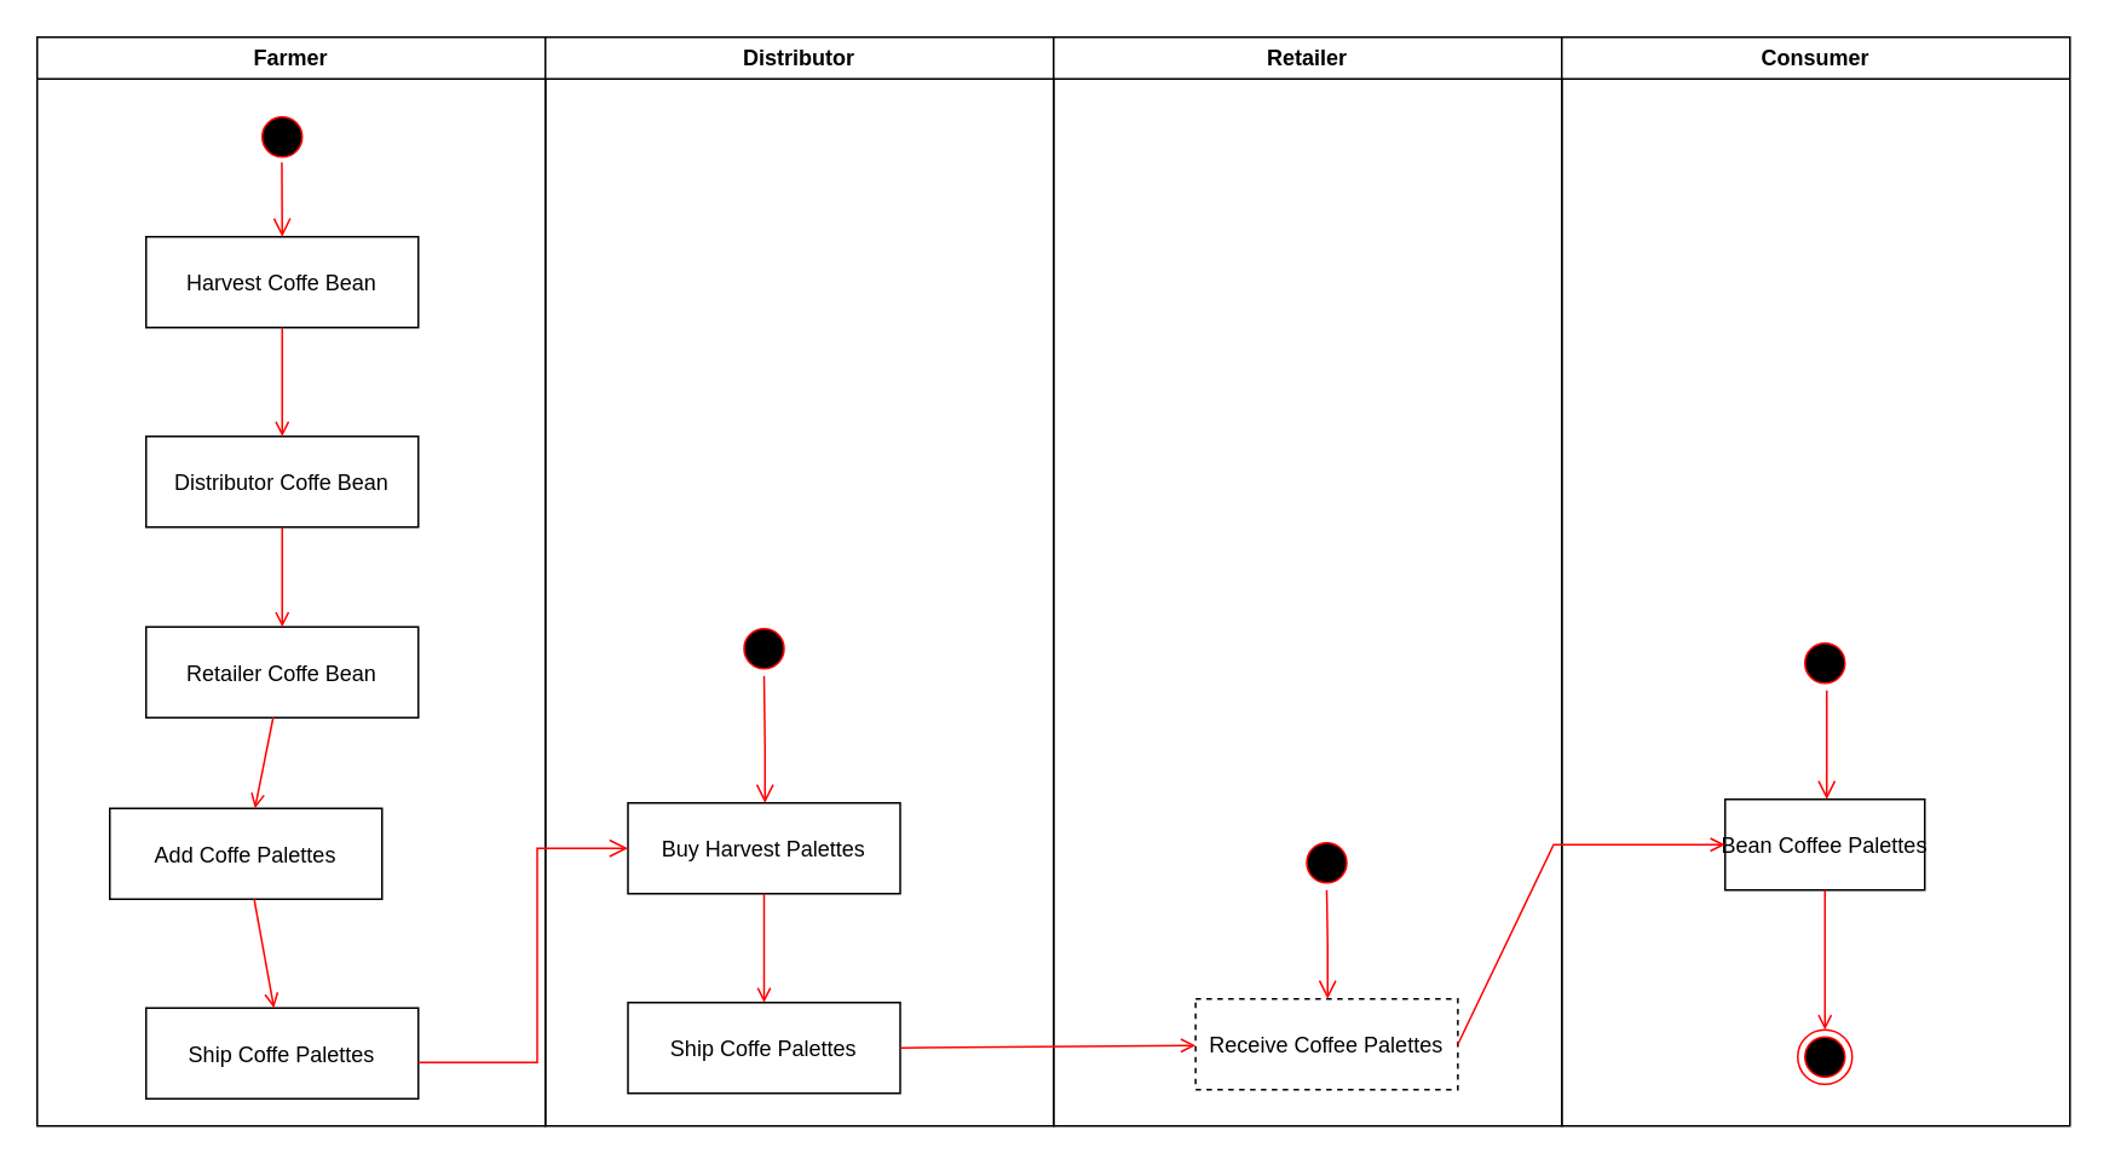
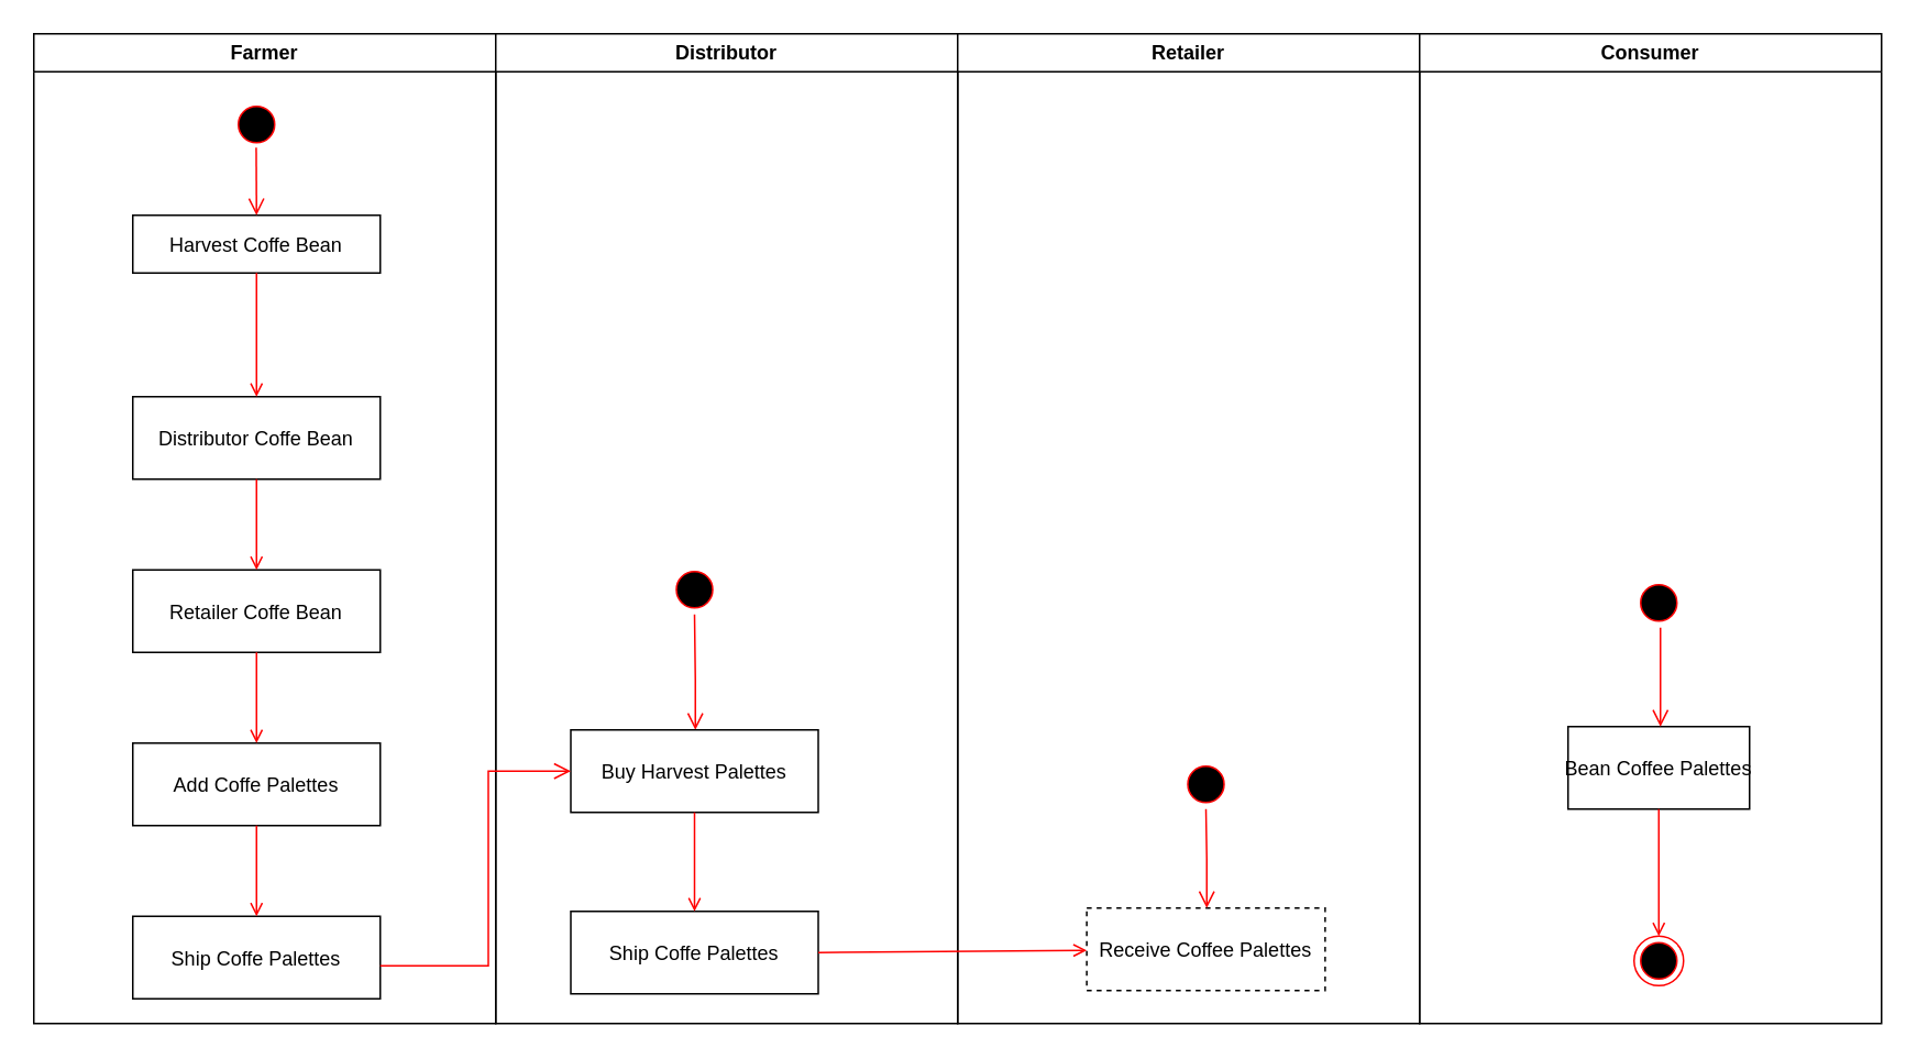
  <mxCell id="0" />
  <mxCell id="1" parent="0" />
  <mxCell id="2" value="Farmer" style="swimlane;whiteSpace=wrap" parent="1" vertex="1"><mxGeometry x="20" y="20" width="280" height="600" as="geometry" /></mxCell>
  <mxCell id="3" value="" style="ellipse;shape=startState;fillColor=#000000;strokeColor=#ff0000;" parent="2" vertex="1"><mxGeometry x="120" y="40" width="30" height="30" as="geometry" /></mxCell>
- <mxCell id="4" value="Harvest Coffe Bean" style="" parent="2" vertex="1"><mxGeometry x="60" y="110" width="150" height="50" as="geometry" /></mxCell>
+ <mxCell id="4" value="Harvest Coffe Bean" style="" parent="2" vertex="1"><mxGeometry x="60" y="110" width="150" height="35" as="geometry" /></mxCell>
  <mxCell id="5" value="Distributor Coffe Bean" style="" parent="2" vertex="1"><mxGeometry x="60" y="220" width="150" height="50" as="geometry" /></mxCell>
  <mxCell id="6" value="" style="endArrow=open;strokeColor=#FF0000;endFill=1;rounded=0" parent="2" source="4" target="5" edge="1"><mxGeometry relative="1" as="geometry" /></mxCell>
  <mxCell id="7" value="Retailer Coffe Bean" style="" parent="2" vertex="1"><mxGeometry x="60" y="325" width="150" height="50" as="geometry" /></mxCell>
  <mxCell id="8" value="" style="endArrow=open;strokeColor=#FF0000;endFill=1;rounded=0" parent="2" source="5" target="7" edge="1"><mxGeometry relative="1" as="geometry" /></mxCell>
- <mxCell id="9" value="Add Coffe Palettes" style="" parent="2" vertex="1"><mxGeometry x="40" y="425" width="150" height="50" as="geometry" /></mxCell>
+ <mxCell id="9" value="Add Coffe Palettes" style="" parent="2" vertex="1"><mxGeometry x="60" y="430" width="150" height="50" as="geometry" /></mxCell>
  <mxCell id="10" value="" style="endArrow=open;strokeColor=#FF0000;endFill=1;rounded=0" parent="2" source="7" target="9" edge="1"><mxGeometry relative="1" as="geometry"><mxPoint x="145" y="280" as="sourcePoint" /><mxPoint x="145" y="335" as="targetPoint" /></mxGeometry></mxCell>
  <mxCell id="11" value="Ship Coffe Palettes" style="" parent="2" vertex="1"><mxGeometry x="60" y="535" width="150" height="50" as="geometry" /></mxCell>
  <mxCell id="12" value="" style="edgeStyle=elbowEdgeStyle;elbow=horizontal;verticalAlign=bottom;endArrow=open;endSize=8;strokeColor=#FF0000;endFill=1;rounded=0" parent="2" edge="1"><mxGeometry x="-45.2" y="-84" as="geometry"><mxPoint x="134.8" y="110" as="targetPoint" /><mxPoint x="134.8" y="68.955" as="sourcePoint" /></mxGeometry></mxCell>
  <mxCell id="13" value="" style="endArrow=open;strokeColor=#FF0000;endFill=1;rounded=0" parent="2" source="9" target="11" edge="1"><mxGeometry relative="1" as="geometry"><mxPoint x="145" y="385" as="sourcePoint" /><mxPoint x="145" y="440" as="targetPoint" /></mxGeometry></mxCell>
  <mxCell id="14" value="Distributor" style="swimlane;whiteSpace=wrap" parent="1" vertex="1"><mxGeometry x="300" y="20" width="280" height="600" as="geometry" /></mxCell>
  <mxCell id="15" value="" style="ellipse;shape=startState;fillColor=#000000;strokeColor=#ff0000;" parent="14" vertex="1"><mxGeometry x="105.5" y="322" width="30" height="30" as="geometry" /></mxCell>
  <mxCell id="16" value="" style="edgeStyle=elbowEdgeStyle;elbow=horizontal;verticalAlign=bottom;endArrow=open;endSize=8;strokeColor=#FF0000;endFill=1;rounded=0" parent="14" source="15" edge="1"><mxGeometry x="-349" y="184" as="geometry"><mxPoint x="121" y="422" as="targetPoint" /><Array as="points"><mxPoint x="121" y="392" /></Array></mxGeometry></mxCell>
  <mxCell id="17" value="Buy Harvest Palettes" style="" parent="14" vertex="1"><mxGeometry x="45.5" y="422" width="150" height="50" as="geometry" /></mxCell>
  <mxCell id="18" value="Ship Coffe Palettes" style="" parent="14" vertex="1"><mxGeometry x="45.5" y="532" width="150" height="50" as="geometry" /></mxCell>
  <mxCell id="19" value="" style="endArrow=open;strokeColor=#FF0000;endFill=1;rounded=0;exitX=0.5;exitY=1;exitDx=0;exitDy=0;entryX=0.5;entryY=0;entryDx=0;entryDy=0;" parent="14" source="17" target="18" edge="1"><mxGeometry relative="1" as="geometry"><mxPoint x="-135" y="381" as="sourcePoint" /><mxPoint x="-135" y="436" as="targetPoint" /></mxGeometry></mxCell>
  <mxCell id="20" value="Retailer" style="swimlane;whiteSpace=wrap" parent="1" vertex="1"><mxGeometry x="580" y="20" width="280" height="600" as="geometry" /></mxCell>
  <mxCell id="21" value="Receive Coffee Palettes" style="dashed=1;" parent="20" vertex="1"><mxGeometry x="78.25" y="530" width="144.5" height="50" as="geometry" /></mxCell>
  <mxCell id="22" value="" style="ellipse;shape=startState;fillColor=#000000;strokeColor=#ff0000;" parent="20" vertex="1"><mxGeometry x="135.5" y="440" width="30" height="30" as="geometry" /></mxCell>
  <mxCell id="23" value="" style="edgeStyle=elbowEdgeStyle;elbow=horizontal;verticalAlign=bottom;endArrow=open;endSize=8;strokeColor=#FF0000;endFill=1;rounded=0" parent="20" source="22" edge="1" target="21"><mxGeometry x="-763.5" y="274" as="geometry"><mxPoint x="151" y="530" as="targetPoint" /><Array as="points" /></mxGeometry></mxCell>
  <mxCell id="24" value="Consumer" style="swimlane;whiteSpace=wrap;startSize=23;" parent="1" vertex="1"><mxGeometry x="860" y="20" width="280" height="600" as="geometry" /></mxCell>
  <mxCell id="25" value="Bean Coffee Palettes" style="" parent="24" vertex="1"><mxGeometry x="90" y="420" width="110" height="50" as="geometry" /></mxCell>
  <mxCell id="26" value="" style="ellipse;shape=endState;fillColor=#000000;strokeColor=#ff0000" parent="24" vertex="1"><mxGeometry x="130" y="547" width="30" height="30" as="geometry" /></mxCell>
  <mxCell id="27" value="" style="endArrow=open;strokeColor=#FF0000;endFill=1;rounded=0" parent="24" source="25" target="26" edge="1"><mxGeometry relative="1" as="geometry" /></mxCell>
  <mxCell id="28" value="" style="ellipse;shape=startState;fillColor=#000000;strokeColor=#ff0000;" parent="24" vertex="1"><mxGeometry x="130" y="330" width="30" height="30" as="geometry" /></mxCell>
  <mxCell id="29" value="" style="edgeStyle=elbowEdgeStyle;elbow=horizontal;verticalAlign=bottom;endArrow=open;endSize=8;strokeColor=#FF0000;endFill=1;rounded=0" parent="24" source="28" edge="1"><mxGeometry x="-1493.5" y="-42" as="geometry"><mxPoint x="145.5" y="420" as="targetPoint" /><Array as="points"><mxPoint x="146" y="390" /><mxPoint x="145.5" y="422" /></Array></mxGeometry></mxCell>
  <mxCell id="30" value="" style="edgeStyle=elbowEdgeStyle;elbow=horizontal;verticalAlign=bottom;endArrow=open;endSize=8;strokeColor=#FF0000;endFill=1;rounded=0;entryX=0;entryY=0.5;entryDx=0;entryDy=0;" parent="1" source="11" target="17" edge="1"><mxGeometry x="-243.5" y="444" as="geometry"><mxPoint x="431" y="570" as="targetPoint" /><mxPoint x="431" y="499.992" as="sourcePoint" /><Array as="points"><mxPoint x="295.5" y="585" /></Array></mxGeometry></mxCell>
  <mxCell id="31" value="" style="edgeStyle=none;strokeColor=#FF0000;endArrow=open;endFill=1;rounded=0;exitX=1;exitY=0.5;exitDx=0;exitDy=0;" parent="1" source="18" target="21" edge="1"><mxGeometry width="100" height="100" relative="1" as="geometry"><mxPoint x="550" y="457.5" as="sourcePoint" /><mxPoint x="670" y="457.5" as="targetPoint" /><Array as="points" /></mxGeometry></mxCell>
- <mxCell id="32" value="" style="edgeStyle=none;strokeColor=#FF0000;endArrow=open;endFill=1;rounded=0;exitX=1;exitY=0.5;exitDx=0;exitDy=0;" parent="1" source="21" target="25" edge="1"><mxGeometry width="100" height="100" relative="1" as="geometry"><mxPoint x="802.75" y="575" as="sourcePoint" /><mxPoint x="950" y="457.5" as="targetPoint" /><Array as="points"><mxPoint x="855.5" y="465" /></Array></mxGeometry></mxCell>
